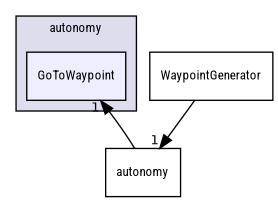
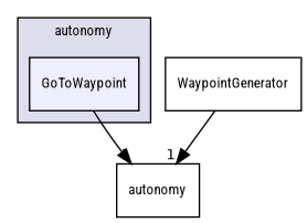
  digraph {
    compound=true
    fontname="Roboto Condensed"
    node [fontname="Roboto Condensed" fontsize=10 shape=box]
    edge [fontname="Roboto Condensed" headlabel=1 labeldistance=1.5 labelfontname=Helvetica labelfontsize=10]
    n1 [fillcolor="#eeeeff" label=GoToWaypoint pencolor=black style=filled]
    n2 [label=autonomy]
    n3 [label=WaypointGenerator]
    subgraph cluster_1 {
      bgcolor="#ddddee"
      fontsize=10
      label=autonomy
      pencolor=black
      n1
    }
-   n2 -> n1
+   n1 -> n2
    n3 -> n2
  }
